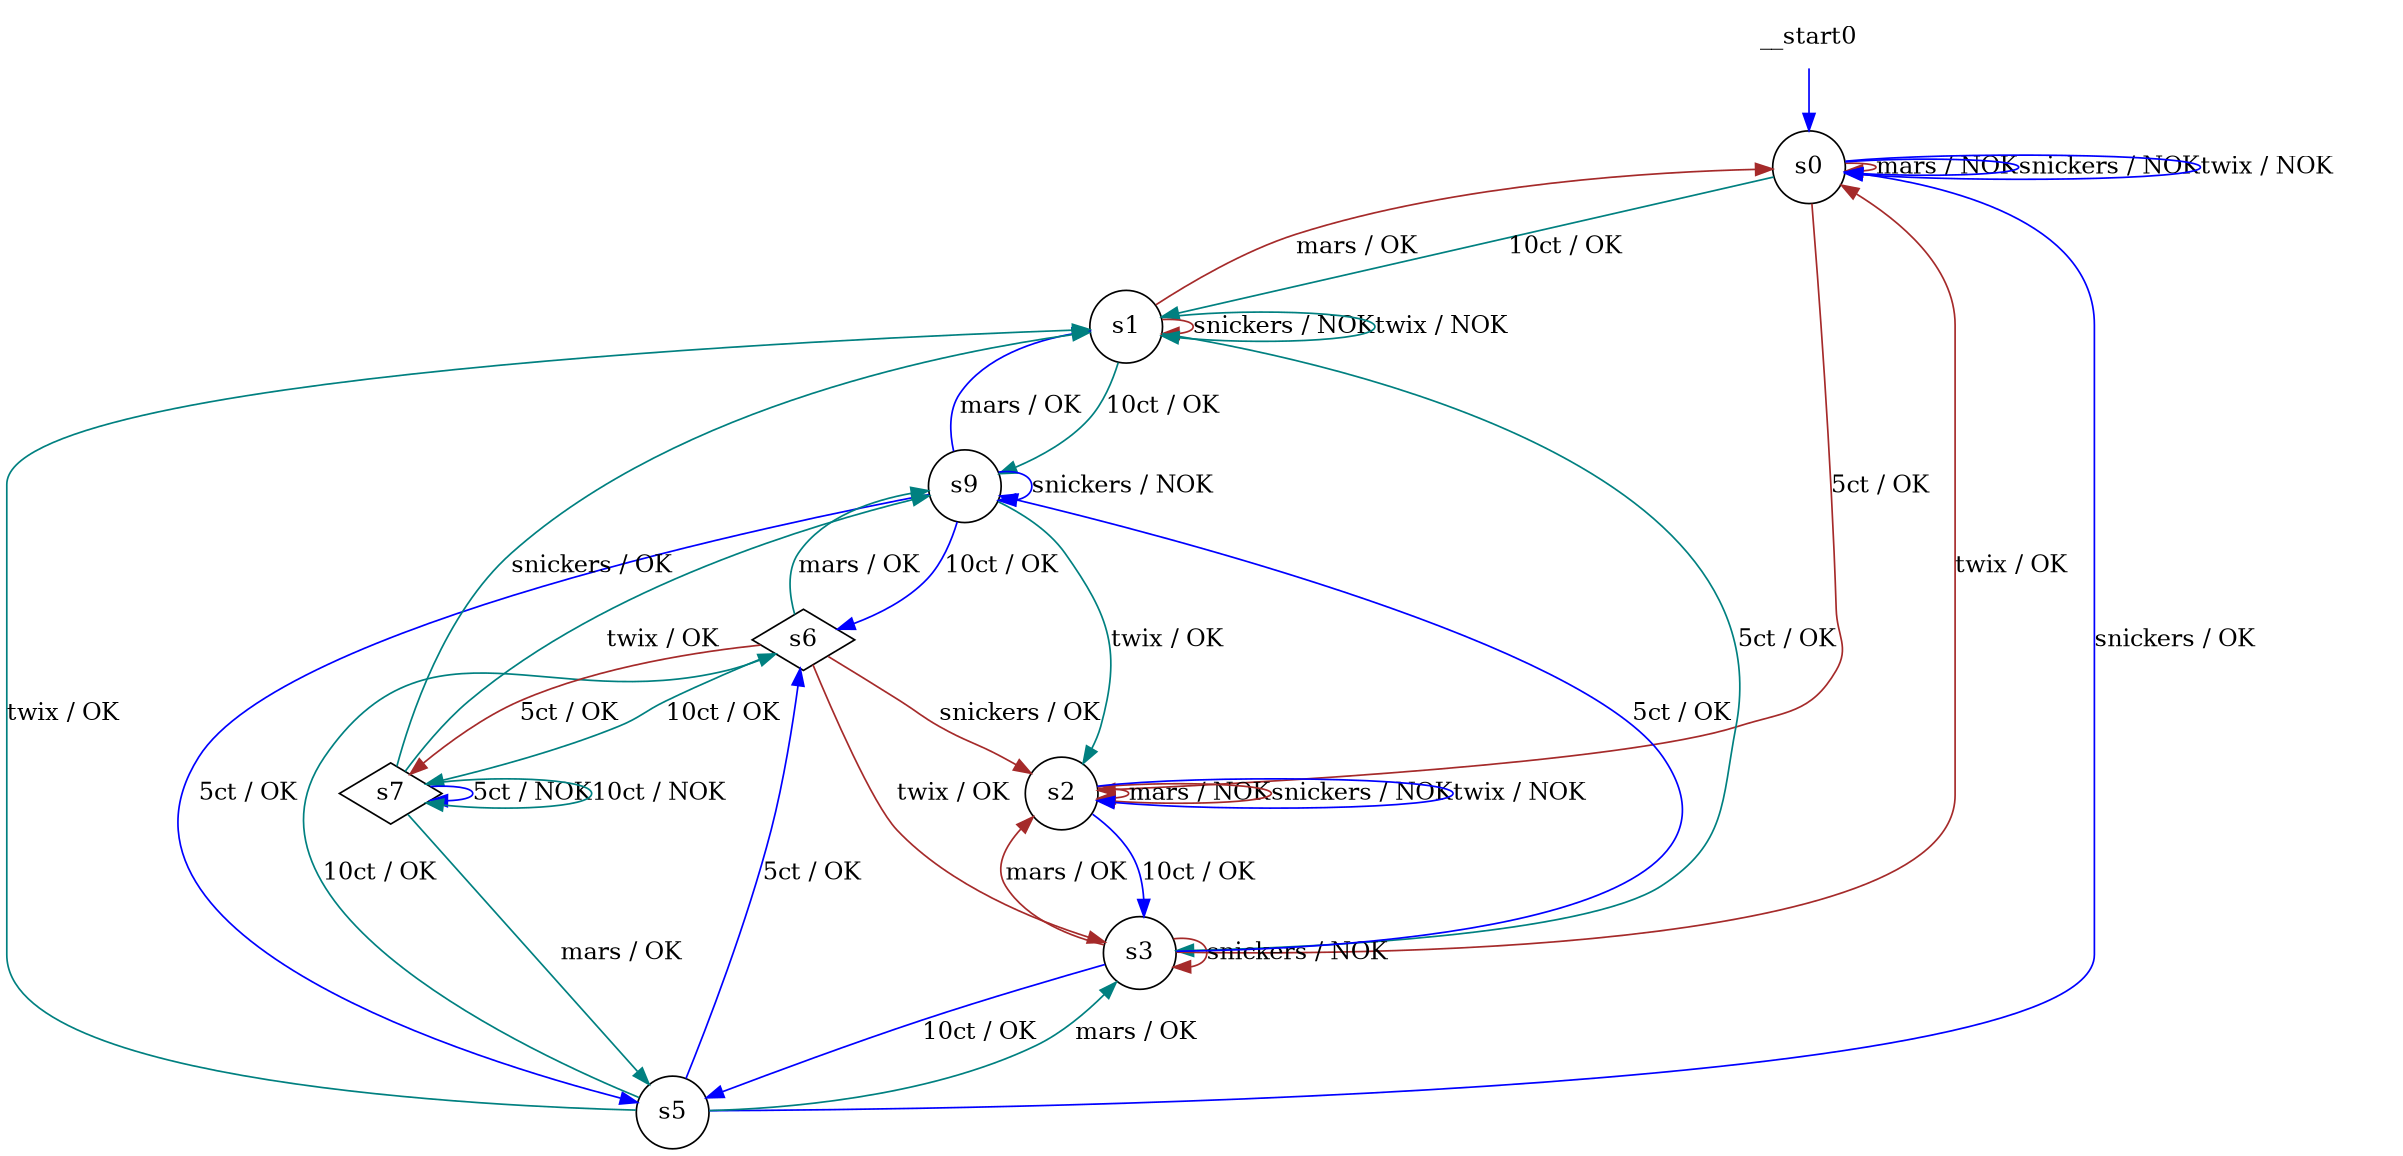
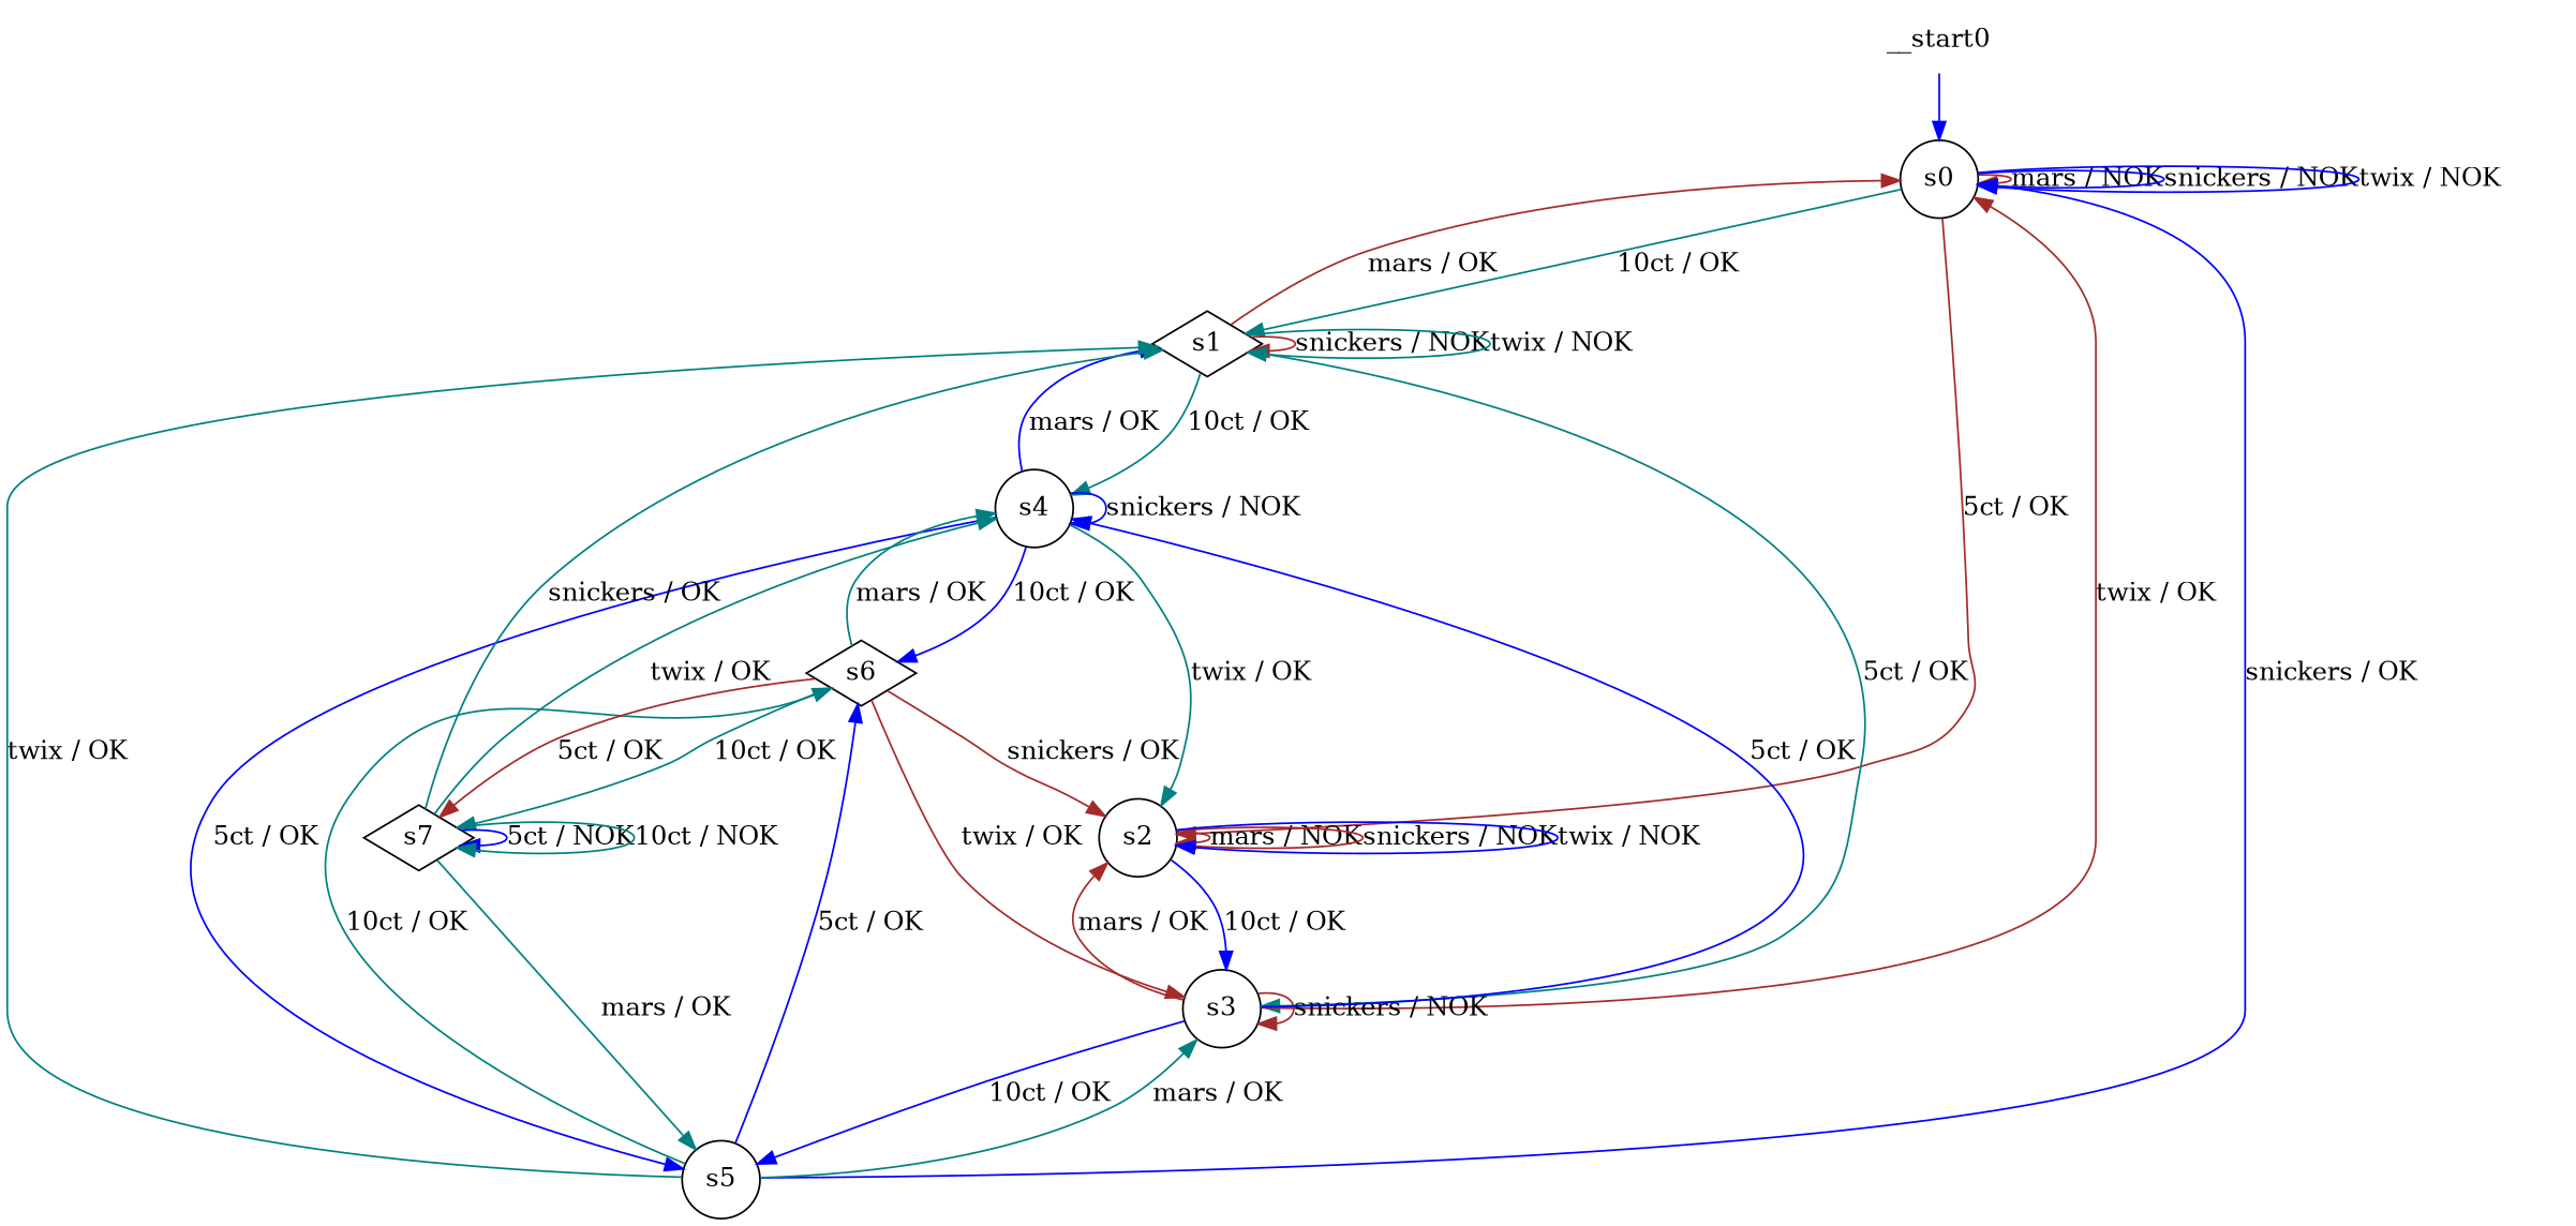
  digraph {
    node [shape=circle]
    edge [color=blue]
    __start0 [shape=none]
    n2 [label=s0]
-   n3 [label=s1]
+   n3 [label=s1 shape=diamond]
    n4 [label=s2]
    n5 [label=s3]
-   n6 [label=s9]
+   n6 [label=s4]
    n7 [label=s5]
    n8 [label=s6 shape=diamond]
    n9 [label=s7 shape=diamond]
    __start0 -> n2
    n2 -> n2 [color=brown label="mars / NOK"]
    n2 -> n2 [label="snickers / NOK"]
    n2 -> n2 [label="twix / NOK"]
    n2 -> n3 [color=teal label="10ct / OK"]
    n2 -> n4 [color=brown label="5ct / OK"]
    n3 -> n2 [color=brown label="mars / OK"]
    n3 -> n3 [color=brown label="snickers / NOK"]
    n3 -> n3 [color=teal label="twix / NOK"]
    n3 -> n5 [color=teal label="5ct / OK"]
    n3 -> n6 [color=teal label="10ct / OK"]
    n4 -> n4 [color=brown label="mars / NOK"]
    n4 -> n4 [color=brown label="snickers / NOK"]
    n4 -> n4 [label="twix / NOK"]
    n4 -> n5 [label="10ct / OK"]
    n5 -> n2 [color=brown label="twix / OK"]
    n5 -> n4 [color=brown label="mars / OK"]
    n5 -> n5 [color=brown label="snickers / NOK"]
    n5 -> n6 [label="5ct / OK"]
    n5 -> n7 [label="10ct / OK"]
    n6 -> n3 [label="mars / OK"]
    n6 -> n4 [color=teal label="twix / OK"]
    n6 -> n6 [label="snickers / NOK"]
    n6 -> n7 [label="5ct / OK"]
    n6 -> n8 [label="10ct / OK"]
    n7 -> n2 [label="snickers / OK"]
    n7 -> n3 [color=teal label="twix / OK"]
    n7 -> n5 [color=teal label="mars / OK"]
    n7 -> n8 [label="5ct / OK"]
    n7 -> n8 [color=teal label="10ct / OK"]
    n8 -> n4 [color=brown label="snickers / OK"]
    n8 -> n5 [color=brown label="twix / OK"]
    n8 -> n6 [color=teal label="mars / OK"]
    n8 -> n9 [color=brown label="5ct / OK"]
    n8 -> n9 [color=teal label="10ct / OK"]
    n9 -> n3 [color=teal label="snickers / OK"]
    n9 -> n6 [color=teal label="twix / OK"]
    n9 -> n7 [color=teal label="mars / OK"]
    n9 -> n9 [label="5ct / NOK"]
    n9 -> n9 [color=teal label="10ct / NOK"]
  }
